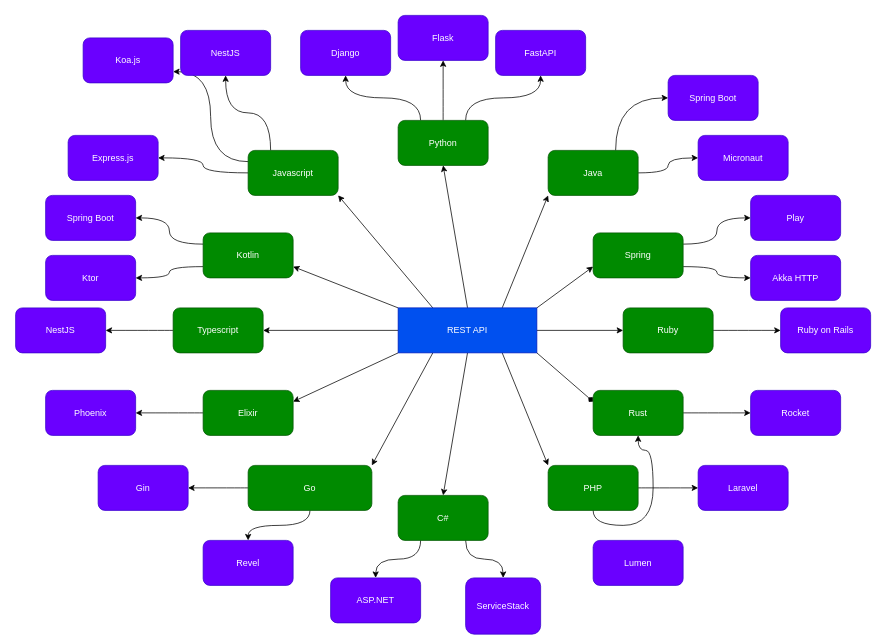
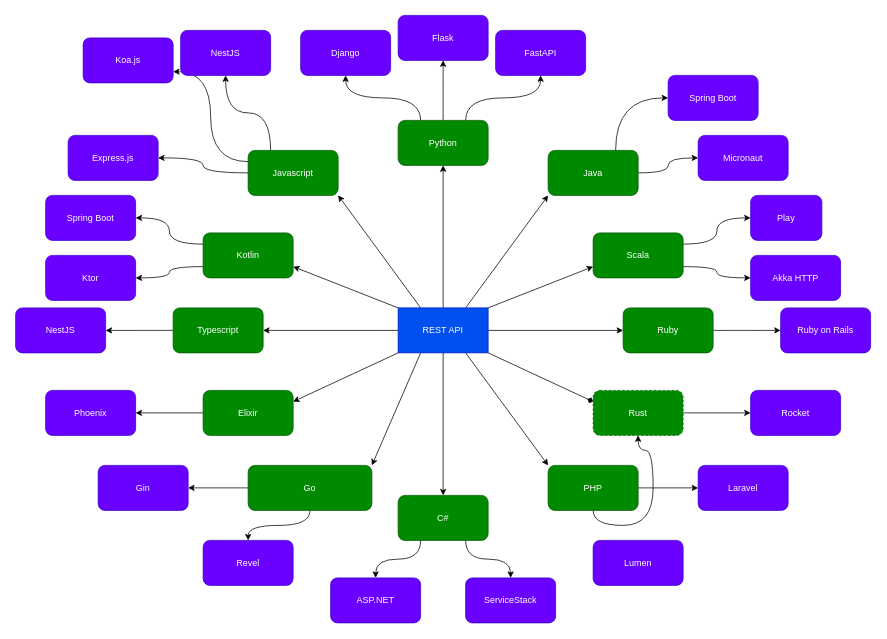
  <mxCell id="0" />
  <mxCell id="1" parent="0" />
  <mxCell id="2" style="rounded=0;orthogonalLoop=1;jettySize=auto;html=1;exitX=0;exitY=0;exitDx=0;exitDy=0;entryX=1;entryY=0.75;entryDx=0;entryDy=0;" edge="1" parent="1" source="14" target="39"><mxGeometry relative="1" as="geometry" /></mxCell>
  <mxCell id="3" style="rounded=0;orthogonalLoop=1;jettySize=auto;html=1;exitX=0.25;exitY=0;exitDx=0;exitDy=0;entryX=1;entryY=1;entryDx=0;entryDy=0;" edge="1" parent="1" source="14" target="18"><mxGeometry relative="1" as="geometry" /></mxCell>
  <mxCell id="4" style="rounded=0;orthogonalLoop=1;jettySize=auto;html=1;exitX=0.5;exitY=0;exitDx=0;exitDy=0;entryX=0.5;entryY=1;entryDx=0;entryDy=0;" edge="1" parent="1" source="14" target="25"><mxGeometry relative="1" as="geometry" /></mxCell>
  <mxCell id="5" style="rounded=0;orthogonalLoop=1;jettySize=auto;html=1;exitX=0.75;exitY=0;exitDx=0;exitDy=0;entryX=0;entryY=1;entryDx=0;entryDy=0;" edge="1" parent="1" source="14" target="21"><mxGeometry relative="1" as="geometry" /></mxCell>
  <mxCell id="6" style="rounded=0;orthogonalLoop=1;jettySize=auto;html=1;exitX=1;exitY=0;exitDx=0;exitDy=0;entryX=0;entryY=0.75;entryDx=0;entryDy=0;" edge="1" parent="1" source="14" target="46"><mxGeometry relative="1" as="geometry" /></mxCell>
  <mxCell id="7" style="rounded=0;orthogonalLoop=1;jettySize=auto;html=1;exitX=1;exitY=0.5;exitDx=0;exitDy=0;entryX=0;entryY=0.5;entryDx=0;entryDy=0;" edge="1" parent="1" source="14" target="30"><mxGeometry relative="1" as="geometry" /></mxCell>
  <mxCell id="8" style="rounded=0;orthogonalLoop=1;jettySize=auto;html=1;exitX=1;exitY=1;exitDx=0;exitDy=0;entryX=0;entryY=0.25;entryDx=0;entryDy=0;endArrow=diamond;" edge="1" parent="1" source="14" target="43"><mxGeometry relative="1" as="geometry" /></mxCell>
  <mxCell id="9" style="rounded=0;orthogonalLoop=1;jettySize=auto;html=1;exitX=0.75;exitY=1;exitDx=0;exitDy=0;entryX=0;entryY=0;entryDx=0;entryDy=0;" edge="1" parent="1" source="14" target="33"><mxGeometry relative="1" as="geometry" /></mxCell>
  <mxCell id="10" style="rounded=0;orthogonalLoop=1;jettySize=auto;html=1;exitX=0.5;exitY=1;exitDx=0;exitDy=0;entryX=0.5;entryY=0;entryDx=0;entryDy=0;" edge="1" parent="1" source="14" target="28"><mxGeometry relative="1" as="geometry" /></mxCell>
  <mxCell id="11" style="rounded=0;orthogonalLoop=1;jettySize=auto;html=1;exitX=0.25;exitY=1;exitDx=0;exitDy=0;entryX=1;entryY=0;entryDx=0;entryDy=0;" edge="1" parent="1" source="14" target="36"><mxGeometry relative="1" as="geometry" /></mxCell>
  <mxCell id="12" style="rounded=0;orthogonalLoop=1;jettySize=auto;html=1;exitX=0;exitY=1;exitDx=0;exitDy=0;entryX=1;entryY=0.25;entryDx=0;entryDy=0;" edge="1" parent="1" source="14" target="48"><mxGeometry relative="1" as="geometry" /></mxCell>
  <mxCell id="13" style="rounded=0;orthogonalLoop=1;jettySize=auto;html=1;exitX=0;exitY=0.5;exitDx=0;exitDy=0;entryX=1;entryY=0.5;entryDx=0;entryDy=0;" edge="1" parent="1" source="14" target="41"><mxGeometry relative="1" as="geometry" /></mxCell>
- <mxCell id="14" value="REST API" style="rounded=0;whiteSpace=wrap;html=1;fillColor=#0050ef;strokeColor=#001DBC;fontColor=#ffffff;" vertex="1" parent="1"><mxGeometry x="530" y="410" width="185" height="60" as="geometry" /></mxCell>
+ <mxCell id="14" value="REST API" style="rounded=0;whiteSpace=wrap;html=1;fillColor=#0050ef;strokeColor=#001DBC;fontColor=#ffffff;" vertex="1" parent="1"><mxGeometry x="530" y="410" width="120" height="60" as="geometry" /></mxCell>
  <mxCell id="15" style="edgeStyle=orthogonalEdgeStyle;rounded=0;orthogonalLoop=1;jettySize=auto;html=1;exitX=0;exitY=0.5;exitDx=0;exitDy=0;entryX=1;entryY=0.5;entryDx=0;entryDy=0;curved=1;" edge="1" parent="1" source="18" target="50"><mxGeometry relative="1" as="geometry" /></mxCell>
  <mxCell id="16" style="edgeStyle=orthogonalEdgeStyle;rounded=0;orthogonalLoop=1;jettySize=auto;html=1;exitX=0.25;exitY=0;exitDx=0;exitDy=0;entryX=0.5;entryY=1;entryDx=0;entryDy=0;curved=1;" edge="1" parent="1" source="18" target="51"><mxGeometry relative="1" as="geometry" /></mxCell>
  <mxCell id="17" style="edgeStyle=orthogonalEdgeStyle;rounded=0;orthogonalLoop=1;jettySize=auto;html=1;exitX=0;exitY=0.25;exitDx=0;exitDy=0;entryX=1;entryY=0.75;entryDx=0;entryDy=0;curved=1;" edge="1" parent="1" source="18" target="49"><mxGeometry relative="1" as="geometry" /></mxCell>
  <mxCell id="18" value="Javascript" style="rounded=1;whiteSpace=wrap;html=1;fillColor=#008a00;strokeColor=#005700;fontColor=#ffffff;" vertex="1" parent="1"><mxGeometry x="330" y="200" width="120" height="60" as="geometry" /></mxCell>
  <mxCell id="19" style="edgeStyle=orthogonalEdgeStyle;rounded=0;orthogonalLoop=1;jettySize=auto;html=1;exitX=0.75;exitY=0;exitDx=0;exitDy=0;entryX=0;entryY=0.5;entryDx=0;entryDy=0;curved=1;" edge="1" parent="1" source="21" target="55"><mxGeometry relative="1" as="geometry" /></mxCell>
  <mxCell id="20" style="edgeStyle=orthogonalEdgeStyle;rounded=0;orthogonalLoop=1;jettySize=auto;html=1;exitX=1;exitY=0.5;exitDx=0;exitDy=0;entryX=0;entryY=0.5;entryDx=0;entryDy=0;curved=1;" edge="1" parent="1" source="21" target="56"><mxGeometry relative="1" as="geometry" /></mxCell>
  <mxCell id="21" value="Java" style="rounded=1;whiteSpace=wrap;html=1;fillColor=#008a00;strokeColor=#005700;fontColor=#ffffff;" vertex="1" parent="1"><mxGeometry x="730" y="200" width="120" height="60" as="geometry" /></mxCell>
  <mxCell id="22" style="edgeStyle=orthogonalEdgeStyle;rounded=0;orthogonalLoop=1;jettySize=auto;html=1;exitX=0.25;exitY=0;exitDx=0;exitDy=0;entryX=0.5;entryY=1;entryDx=0;entryDy=0;curved=1;" edge="1" parent="1" source="25" target="52"><mxGeometry relative="1" as="geometry" /></mxCell>
  <mxCell id="23" style="edgeStyle=orthogonalEdgeStyle;rounded=0;orthogonalLoop=1;jettySize=auto;html=1;exitX=0.75;exitY=0;exitDx=0;exitDy=0;entryX=0.5;entryY=1;entryDx=0;entryDy=0;curved=1;" edge="1" parent="1" source="25" target="54"><mxGeometry relative="1" as="geometry" /></mxCell>
  <mxCell id="24" style="edgeStyle=orthogonalEdgeStyle;rounded=0;orthogonalLoop=1;jettySize=auto;html=1;exitX=0.5;exitY=0;exitDx=0;exitDy=0;entryX=0.5;entryY=1;entryDx=0;entryDy=0;curved=1;" edge="1" parent="1" source="25" target="53"><mxGeometry relative="1" as="geometry" /></mxCell>
  <mxCell id="25" value="Python" style="rounded=1;whiteSpace=wrap;html=1;fillColor=#008a00;strokeColor=#005700;fontColor=#ffffff;" vertex="1" parent="1"><mxGeometry x="530" width="120" height="60" as="geometry" y="160" /></mxCell>
  <mxCell id="26" style="edgeStyle=orthogonalEdgeStyle;rounded=0;orthogonalLoop=1;jettySize=auto;html=1;exitX=0.25;exitY=1;exitDx=0;exitDy=0;entryX=0.5;entryY=0;entryDx=0;entryDy=0;curved=1;" edge="1" parent="1" source="28" target="64"><mxGeometry relative="1" as="geometry" /></mxCell>
  <mxCell id="27" style="edgeStyle=orthogonalEdgeStyle;rounded=0;orthogonalLoop=1;jettySize=auto;html=1;exitX=0.75;exitY=1;exitDx=0;exitDy=0;entryX=0.5;entryY=0;entryDx=0;entryDy=0;curved=1;" edge="1" parent="1" source="28" target="63"><mxGeometry relative="1" as="geometry" /></mxCell>
  <mxCell id="28" value="C#" style="rounded=1;whiteSpace=wrap;html=1;fillColor=#008a00;strokeColor=#005700;fontColor=#ffffff;" vertex="1" parent="1"><mxGeometry x="530" y="660" width="120" height="60" as="geometry" /></mxCell>
  <mxCell id="29" style="edgeStyle=orthogonalEdgeStyle;rounded=0;orthogonalLoop=1;jettySize=auto;html=1;exitX=1;exitY=0.5;exitDx=0;exitDy=0;entryX=0;entryY=0.5;entryDx=0;entryDy=0;curved=1;" edge="1" parent="1" source="30" target="59"><mxGeometry relative="1" as="geometry" /></mxCell>
  <mxCell id="30" value="Ruby" style="rounded=1;whiteSpace=wrap;html=1;fillColor=#008a00;strokeColor=#005700;fontColor=#ffffff;" vertex="1" parent="1"><mxGeometry x="830" y="410" width="120" height="60" as="geometry" /></mxCell>
  <mxCell id="31" style="edgeStyle=orthogonalEdgeStyle;rounded=0;orthogonalLoop=1;jettySize=auto;html=1;exitX=1;exitY=0.5;exitDx=0;exitDy=0;entryX=0;entryY=0.5;entryDx=0;entryDy=0;curved=1;" edge="1" parent="1" source="33" target="62"><mxGeometry relative="1" as="geometry" /></mxCell>
  <mxCell id="32" style="edgeStyle=orthogonalEdgeStyle;rounded=0;orthogonalLoop=1;jettySize=auto;html=1;exitX=0.5;exitY=1;exitDx=0;exitDy=0;curved=1;" edge="1" parent="1" source="33" target="43"><mxGeometry relative="1" as="geometry" /></mxCell>
  <mxCell id="33" value="PHP" style="rounded=1;whiteSpace=wrap;html=1;fillColor=#008a00;strokeColor=#005700;fontColor=#ffffff;" vertex="1" parent="1"><mxGeometry x="730" y="620" width="120" height="60" as="geometry" /></mxCell>
  <mxCell id="34" style="edgeStyle=orthogonalEdgeStyle;rounded=0;orthogonalLoop=1;jettySize=auto;html=1;exitX=0.5;exitY=1;exitDx=0;exitDy=0;entryX=0.5;entryY=0;entryDx=0;entryDy=0;curved=1;" edge="1" parent="1" source="36" target="65"><mxGeometry relative="1" as="geometry" /></mxCell>
  <mxCell id="35" style="edgeStyle=orthogonalEdgeStyle;rounded=0;orthogonalLoop=1;jettySize=auto;html=1;exitX=0;exitY=0.5;exitDx=0;exitDy=0;entryX=1;entryY=0.5;entryDx=0;entryDy=0;curved=1;" edge="1" parent="1" source="36" target="66"><mxGeometry relative="1" as="geometry" /></mxCell>
  <mxCell id="36" value="Go" style="rounded=1;whiteSpace=wrap;html=1;fillColor=#008a00;strokeColor=#005700;fontColor=#ffffff;" vertex="1" parent="1"><mxGeometry x="330" y="620" width="165" height="60" as="geometry" /></mxCell>
  <mxCell id="37" style="edgeStyle=orthogonalEdgeStyle;rounded=0;orthogonalLoop=1;jettySize=auto;html=1;exitX=0;exitY=0.25;exitDx=0;exitDy=0;entryX=1;entryY=0.5;entryDx=0;entryDy=0;curved=1;" edge="1" parent="1" source="39" target="70"><mxGeometry relative="1" as="geometry" /></mxCell>
  <mxCell id="38" style="edgeStyle=orthogonalEdgeStyle;rounded=0;orthogonalLoop=1;jettySize=auto;html=1;exitX=0;exitY=0.75;exitDx=0;exitDy=0;entryX=1;entryY=0.5;entryDx=0;entryDy=0;curved=1;" edge="1" parent="1" source="39" target="69"><mxGeometry relative="1" as="geometry" /></mxCell>
  <mxCell id="39" value="Kotlin" style="rounded=1;whiteSpace=wrap;html=1;fillColor=#008a00;strokeColor=#005700;fontColor=#ffffff;" vertex="1" parent="1"><mxGeometry x="270" y="310" width="120" height="60" as="geometry" /></mxCell>
  <mxCell id="40" style="edgeStyle=orthogonalEdgeStyle;rounded=0;orthogonalLoop=1;jettySize=auto;html=1;exitX=0;exitY=0.5;exitDx=0;exitDy=0;entryX=1;entryY=0.5;entryDx=0;entryDy=0;curved=1;" edge="1" parent="1" source="41" target="68"><mxGeometry relative="1" as="geometry" /></mxCell>
  <mxCell id="41" value="Typescript" style="rounded=1;whiteSpace=wrap;html=1;fillColor=#008a00;strokeColor=#005700;fontColor=#ffffff;" vertex="1" parent="1"><mxGeometry x="230" y="410" width="120" height="60" as="geometry" /></mxCell>
  <mxCell id="42" style="edgeStyle=orthogonalEdgeStyle;rounded=0;orthogonalLoop=1;jettySize=auto;html=1;exitX=1;exitY=0.5;exitDx=0;exitDy=0;entryX=0;entryY=0.5;entryDx=0;entryDy=0;curved=1;" edge="1" parent="1" source="43" target="60"><mxGeometry relative="1" as="geometry" /></mxCell>
- <mxCell id="43" value="Rust" style="rounded=1;whiteSpace=wrap;html=1;fillColor=#008a00;strokeColor=#005700;fontColor=#ffffff;" vertex="1" parent="1"><mxGeometry x="790" y="520" width="120" height="60" as="geometry" /></mxCell>
+ <mxCell id="43" value="Rust" style="rounded=1;whiteSpace=wrap;html=1;fillColor=#008a00;strokeColor=#005700;fontColor=#ffffff;dashed=1;" vertex="1" parent="1"><mxGeometry x="790" y="520" width="120" height="60" as="geometry" /></mxCell>
  <mxCell id="44" style="edgeStyle=orthogonalEdgeStyle;rounded=0;orthogonalLoop=1;jettySize=auto;html=1;exitX=1;exitY=0.25;exitDx=0;exitDy=0;entryX=0;entryY=0.5;entryDx=0;entryDy=0;curved=1;" edge="1" parent="1" source="46" target="57"><mxGeometry relative="1" as="geometry" /></mxCell>
  <mxCell id="45" style="edgeStyle=orthogonalEdgeStyle;rounded=0;orthogonalLoop=1;jettySize=auto;html=1;exitX=1;exitY=0.75;exitDx=0;exitDy=0;entryX=0;entryY=0.5;entryDx=0;entryDy=0;curved=1;" edge="1" parent="1" source="46" target="58"><mxGeometry relative="1" as="geometry" /></mxCell>
- <mxCell id="46" value="Spring" style="rounded=1;whiteSpace=wrap;html=1;fillColor=#008a00;strokeColor=#005700;fontColor=#ffffff;" vertex="1" parent="1"><mxGeometry x="790" y="310" width="120" height="60" as="geometry" /></mxCell>
+ <mxCell id="46" value="Scala" style="rounded=1;whiteSpace=wrap;html=1;fillColor=#008a00;strokeColor=#005700;fontColor=#ffffff;" vertex="1" parent="1"><mxGeometry x="790" y="310" width="120" height="60" as="geometry" /></mxCell>
  <mxCell id="47" style="edgeStyle=orthogonalEdgeStyle;rounded=0;orthogonalLoop=1;jettySize=auto;html=1;exitX=0;exitY=0.5;exitDx=0;exitDy=0;entryX=1;entryY=0.5;entryDx=0;entryDy=0;curved=1;" edge="1" parent="1" source="48" target="67"><mxGeometry relative="1" as="geometry" /></mxCell>
  <mxCell id="48" value="Elixir" style="rounded=1;whiteSpace=wrap;html=1;fillColor=#008a00;strokeColor=#005700;fontColor=#ffffff;" vertex="1" parent="1"><mxGeometry x="270" y="520" width="120" height="60" as="geometry" /></mxCell>
  <mxCell id="49" value="Koa.js" style="rounded=1;whiteSpace=wrap;html=1;fillColor=#6a00ff;strokeColor=#3700CC;fontColor=#ffffff;" vertex="1" parent="1"><mxGeometry x="110" y="50" width="120" height="60" as="geometry" /></mxCell>
  <mxCell id="50" value="Express.js" style="rounded=1;whiteSpace=wrap;html=1;fillColor=#6a00ff;strokeColor=#3700CC;fontColor=#ffffff;" vertex="1" parent="1"><mxGeometry x="90" y="180" width="120" height="60" as="geometry" /></mxCell>
  <mxCell id="51" value="NestJS" style="rounded=1;whiteSpace=wrap;html=1;fillColor=#6a00ff;strokeColor=#3700CC;fontColor=#ffffff;" vertex="1" parent="1"><mxGeometry x="240" y="40" width="120" height="60" as="geometry" /></mxCell>
  <mxCell id="52" value="Django" style="rounded=1;whiteSpace=wrap;html=1;fillColor=#6a00ff;strokeColor=#3700CC;fontColor=#ffffff;" vertex="1" parent="1"><mxGeometry x="400" y="40" width="120" height="60" as="geometry" /></mxCell>
  <mxCell id="53" value="Flask" style="rounded=1;whiteSpace=wrap;html=1;fillColor=#6a00ff;strokeColor=#3700CC;fontColor=#ffffff;" vertex="1" parent="1"><mxGeometry x="530" y="20" width="120" height="60" as="geometry" /></mxCell>
  <mxCell id="54" value="FastAPI" style="rounded=1;whiteSpace=wrap;html=1;fillColor=#6a00ff;strokeColor=#3700CC;fontColor=#ffffff;" vertex="1" parent="1"><mxGeometry x="660" y="40" width="120" height="60" as="geometry" /></mxCell>
  <mxCell id="55" value="Spring Boot" style="rounded=1;whiteSpace=wrap;html=1;fillColor=#6a00ff;strokeColor=#3700CC;fontColor=#ffffff;" vertex="1" parent="1"><mxGeometry x="890" y="100" width="120" height="60" as="geometry" /></mxCell>
  <mxCell id="56" value="Micronaut" style="rounded=1;whiteSpace=wrap;html=1;fillColor=#6a00ff;strokeColor=#3700CC;fontColor=#ffffff;" vertex="1" parent="1"><mxGeometry x="930" y="180" width="120" height="60" as="geometry" /></mxCell>
- <mxCell id="57" value="Play" style="rounded=1;whiteSpace=wrap;html=1;fillColor=#6a00ff;strokeColor=#3700CC;fontColor=#ffffff;" vertex="1" parent="1"><mxGeometry x="1000" y="260" width="120" height="60" as="geometry" /></mxCell>
+ <mxCell id="57" value="Play" style="rounded=1;whiteSpace=wrap;html=1;fillColor=#6a00ff;strokeColor=#3700CC;fontColor=#ffffff;" vertex="1" parent="1"><mxGeometry x="1000" y="260" width="95" height="60" as="geometry" /></mxCell>
  <mxCell id="58" value="Akka HTTP" style="rounded=1;whiteSpace=wrap;html=1;fillColor=#6a00ff;strokeColor=#3700CC;fontColor=#ffffff;" vertex="1" parent="1"><mxGeometry x="1000" y="340" width="120" height="60" as="geometry" /></mxCell>
  <mxCell id="59" value="Ruby on Rails" style="rounded=1;whiteSpace=wrap;html=1;fillColor=#6a00ff;strokeColor=#3700CC;fontColor=#ffffff;" vertex="1" parent="1"><mxGeometry x="1040" y="410" width="120" height="60" as="geometry" /></mxCell>
  <mxCell id="60" value="Rocket" style="rounded=1;whiteSpace=wrap;html=1;fillColor=#6a00ff;strokeColor=#3700CC;fontColor=#ffffff;" vertex="1" parent="1"><mxGeometry x="1000" y="520" width="120" height="60" as="geometry" /></mxCell>
  <mxCell id="61" value="Lumen" style="rounded=1;whiteSpace=wrap;html=1;fillColor=#6a00ff;strokeColor=#3700CC;fontColor=#ffffff;" vertex="1" parent="1"><mxGeometry x="790" y="720" width="120" height="60" as="geometry" /></mxCell>
  <mxCell id="62" value="Laravel" style="rounded=1;whiteSpace=wrap;html=1;fillColor=#6a00ff;strokeColor=#3700CC;fontColor=#ffffff;" vertex="1" parent="1"><mxGeometry x="930" y="620" width="120" height="60" as="geometry" /></mxCell>
- <mxCell id="63" value="ServiceStack" style="rounded=1;whiteSpace=wrap;html=1;fillColor=#6a00ff;strokeColor=#3700CC;fontColor=#ffffff;" vertex="1" parent="1"><mxGeometry x="620" y="770" width="100" height="75" as="geometry" /></mxCell>
+ <mxCell id="63" value="ServiceStack" style="rounded=1;whiteSpace=wrap;html=1;fillColor=#6a00ff;strokeColor=#3700CC;fontColor=#ffffff;" vertex="1" parent="1"><mxGeometry x="620" y="770" width="120" height="60" as="geometry" /></mxCell>
  <mxCell id="64" value="ASP.NET" style="rounded=1;whiteSpace=wrap;html=1;fillColor=#6a00ff;strokeColor=#3700CC;fontColor=#ffffff;" vertex="1" parent="1"><mxGeometry x="440" y="770" width="120" height="60" as="geometry" /></mxCell>
  <mxCell id="65" value="Revel" style="rounded=1;whiteSpace=wrap;html=1;fillColor=#6a00ff;strokeColor=#3700CC;fontColor=#ffffff;" vertex="1" parent="1"><mxGeometry x="270" y="720" width="120" height="60" as="geometry" /></mxCell>
  <mxCell id="66" value="Gin" style="rounded=1;whiteSpace=wrap;html=1;fillColor=#6a00ff;strokeColor=#3700CC;fontColor=#ffffff;" vertex="1" parent="1"><mxGeometry x="130" y="620" width="120" height="60" as="geometry" /></mxCell>
  <mxCell id="67" value="Phoenix" style="rounded=1;whiteSpace=wrap;html=1;fillColor=#6a00ff;strokeColor=#3700CC;fontColor=#ffffff;" vertex="1" parent="1"><mxGeometry x="60" y="520" width="120" height="60" as="geometry" /></mxCell>
  <mxCell id="68" value="NestJS" style="rounded=1;whiteSpace=wrap;html=1;fillColor=#6a00ff;strokeColor=#3700CC;fontColor=#ffffff;" vertex="1" parent="1"><mxGeometry x="20" y="410" width="120" height="60" as="geometry" /></mxCell>
  <mxCell id="69" value="Ktor" style="rounded=1;whiteSpace=wrap;html=1;fillColor=#6a00ff;strokeColor=#3700CC;fontColor=#ffffff;" vertex="1" parent="1"><mxGeometry x="60" y="340" width="120" height="60" as="geometry" /></mxCell>
  <mxCell id="70" value="Spring Boot" style="rounded=1;whiteSpace=wrap;html=1;fillColor=#6a00ff;strokeColor=#3700CC;fontColor=#ffffff;" vertex="1" parent="1"><mxGeometry x="60" y="260" width="120" height="60" as="geometry" /></mxCell>
